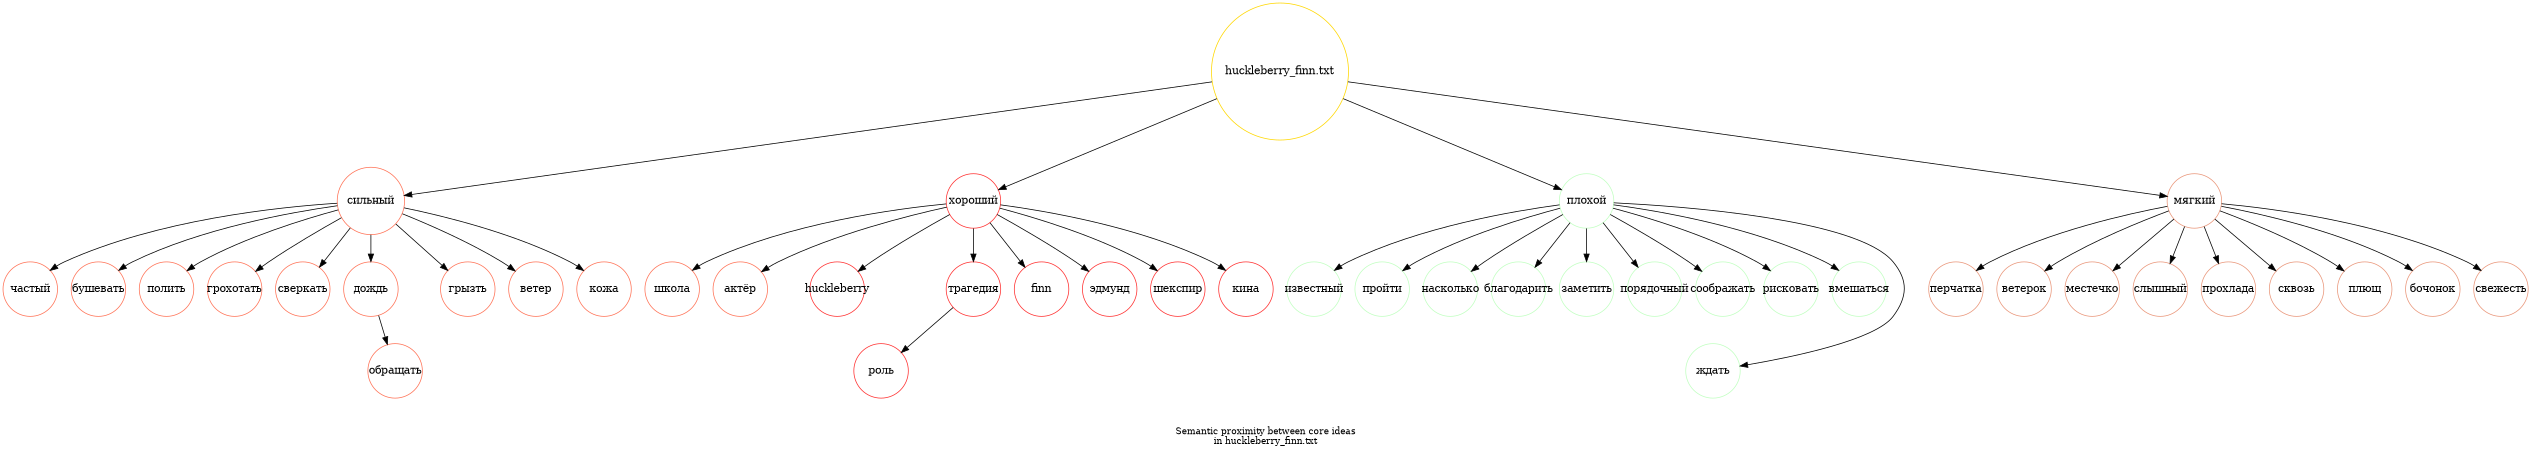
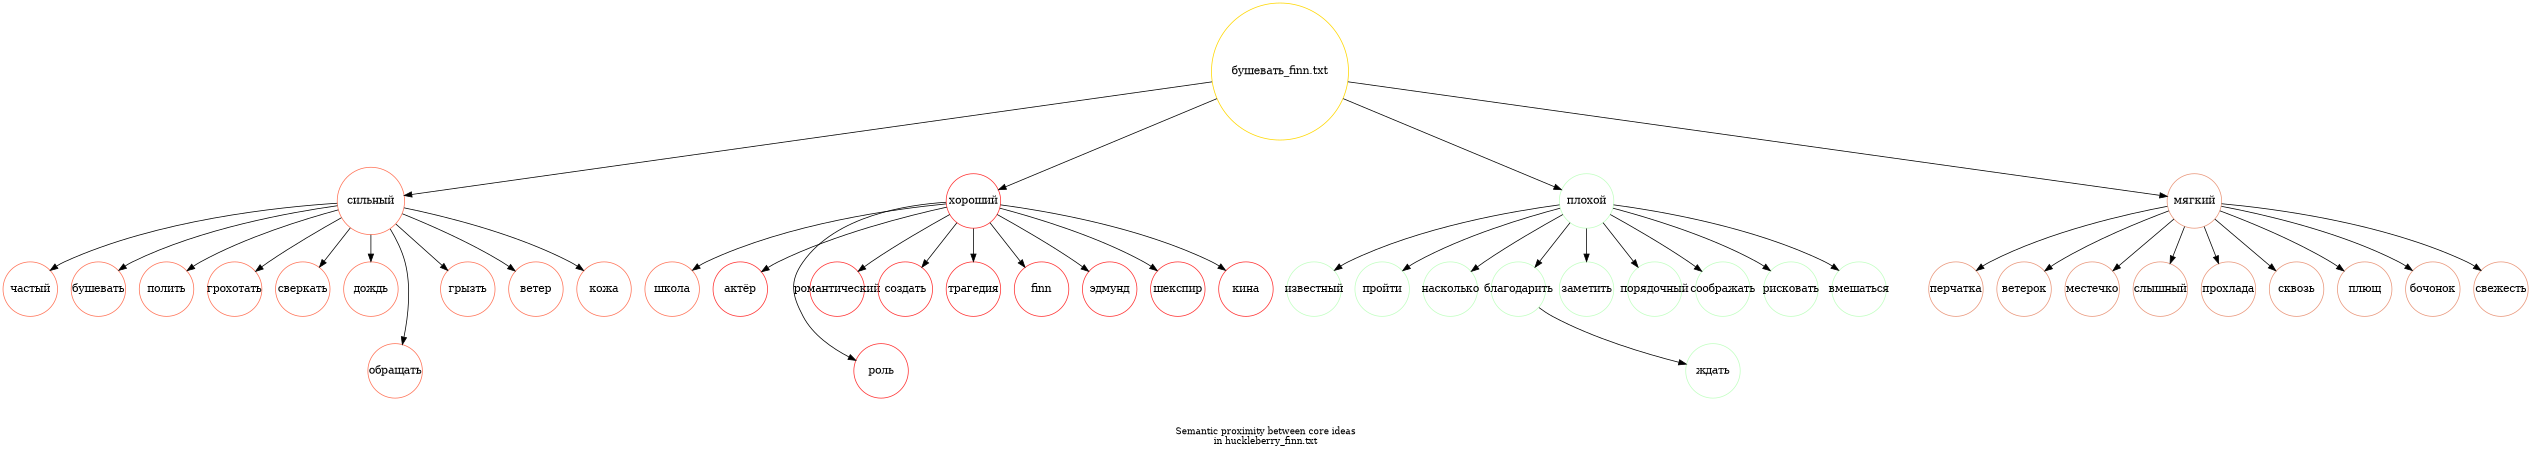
  digraph {
    fontname="DejaVu Serif"
    fontsize=12
    label="Semantic proximity between core ideas\nin huckleberry_finn.txt"
    node [color=coral1 fontname="DejaVu Serif" shape=circle fixedsize=true]
    edge [fontname="DejaVu Serif"]
-   "huckleberry_finn.txt" [color=gold1 width=0.7 fixedsize=""]
+   "huckleberry_finn.txt" [color=gold1 width=0.7 label="бушевать_finn.txt" fixedsize=""]
    "сильный" [width=0.7 fixedsize=""]
    "хороший" [color=firebrick1 width=1]
    "плохой" [color=darkseagreen1 width=1]
    "мягкий" [color=darksalmon width=1]
    "частый" [width=1]
    "бушевать" [width=1]
    "полить" [width=1]
    "грохотать" [width=1]
    "сверкать" [width=1]
    "дождь" [width=1]
    "обращать" [width=1]
    "грызть" [width=1]
    "ветер" [width=1]
    "кожа" [width=1]
    "школа" [width=1]
-   "актёр" [width=1]
+   "актёр" [color=firebrick1 width=1]
    "роль" [color=firebrick1 width=1]
-   "романтический" [color=firebrick1 width=1 label=huckleberry]
+   "романтический" [color=firebrick1 width=1]
+   "создать" [color=firebrick1 width=1]
    "трагедия" [color=firebrick1 width=1]
    n22 [color=firebrick1 label=finn width=1]
    "эдмунд" [color=firebrick1 width=1]
    "шекспир" [color=firebrick1 width=1]
    "кина" [color=firebrick1 width=1]
    "известный" [color=darkseagreen1 width=1]
    "пройти" [color=darkseagreen1 width=1]
    "насколько" [color=darkseagreen1 width=1]
    "благодарить" [color=darkseagreen1 width=1]
    "заметить" [color=darkseagreen1 width=1]
    "порядочный" [color=darkseagreen1 width=1]
    "соображать" [color=darkseagreen1 width=1]
    "рисковать" [color=darkseagreen1 width=1]
    "вмешаться" [color=darkseagreen1 width=1]
    "ждать" [color=darkseagreen1 width=1]
    "перчатка" [color=darksalmon width=1]
    "ветерок" [color=darksalmon width=1]
    "местечко" [color=darksalmon width=1]
    "слышный" [color=darksalmon width=1]
    "прохлада" [color=darksalmon width=1]
    "сквозь" [color=darksalmon width=1]
    "плющ" [color=darksalmon width=1]
    "бочонок" [color=darksalmon width=1]
    "свежесть" [color=darksalmon width=1]
    "huckleberry_finn.txt" -> "сильный"
    "huckleberry_finn.txt" -> "хороший"
    "huckleberry_finn.txt" -> "плохой"
    "huckleberry_finn.txt" -> "мягкий"
    "сильный" -> "частый"
    "сильный" -> "бушевать"
    "сильный" -> "полить"
    "сильный" -> "грохотать"
    "сильный" -> "сверкать"
    "сильный" -> "дождь"
-   "дождь" -> "обращать"
+   "сильный" -> "обращать"
    "сильный" -> "грызть"
    "сильный" -> "ветер"
    "сильный" -> "кожа"
    "хороший" -> "школа"
    "хороший" -> "актёр"
-   "трагедия" -> "роль"
+   "хороший" -> "роль"
    "хороший" -> "романтический"
+   "хороший" -> "создать"
    "хороший" -> "трагедия"
    "хороший" -> n22
    "хороший" -> "эдмунд"
    "хороший" -> "шекспир"
    "хороший" -> "кина"
    "плохой" -> "известный"
    "плохой" -> "пройти"
    "плохой" -> "насколько"
    "плохой" -> "благодарить"
    "плохой" -> "заметить"
    "плохой" -> "порядочный"
    "плохой" -> "соображать"
    "плохой" -> "рисковать"
    "плохой" -> "вмешаться"
-   "плохой" -> "ждать"
+   "благодарить" -> "ждать"
    "мягкий" -> "перчатка"
    "мягкий" -> "ветерок"
    "мягкий" -> "местечко"
    "мягкий" -> "слышный"
    "мягкий" -> "прохлада"
    "мягкий" -> "сквозь"
    "мягкий" -> "плющ"
    "мягкий" -> "бочонок"
    "мягкий" -> "свежесть"
  }
